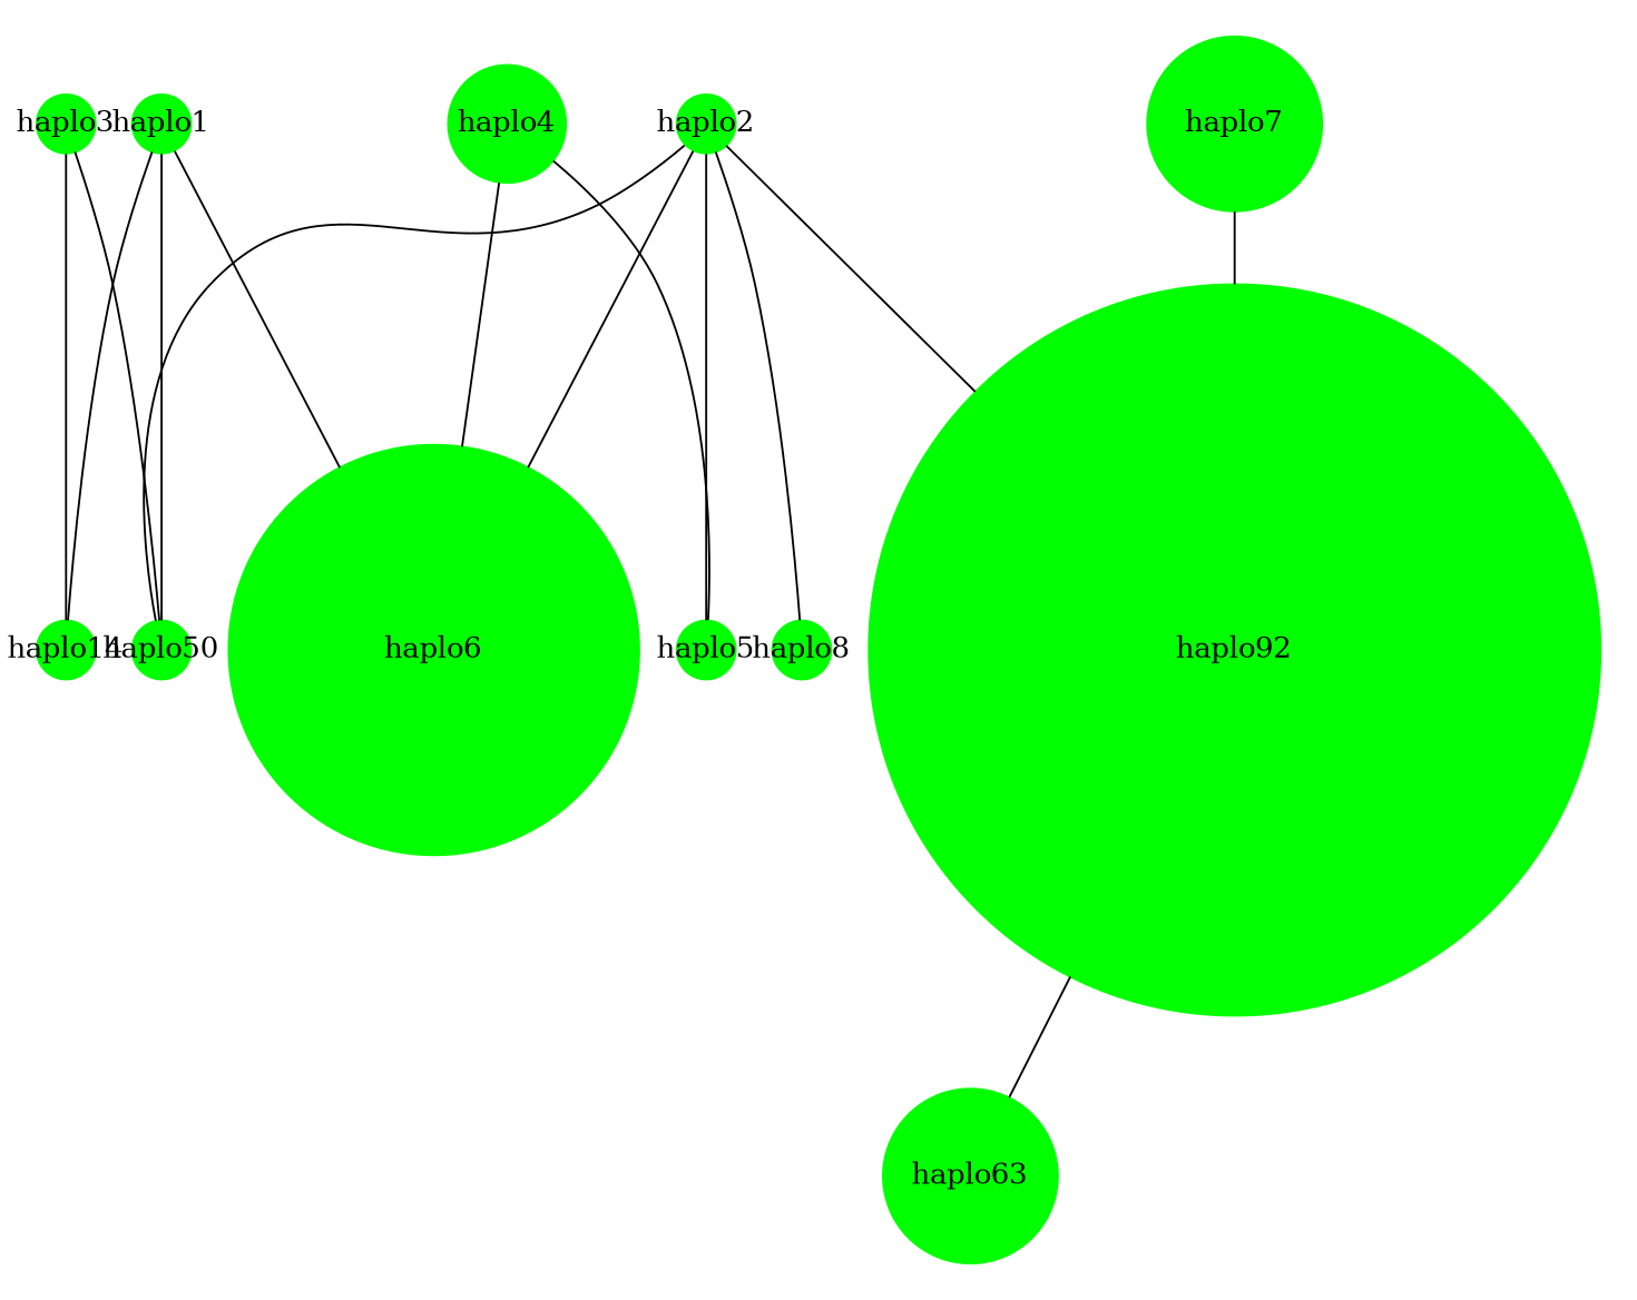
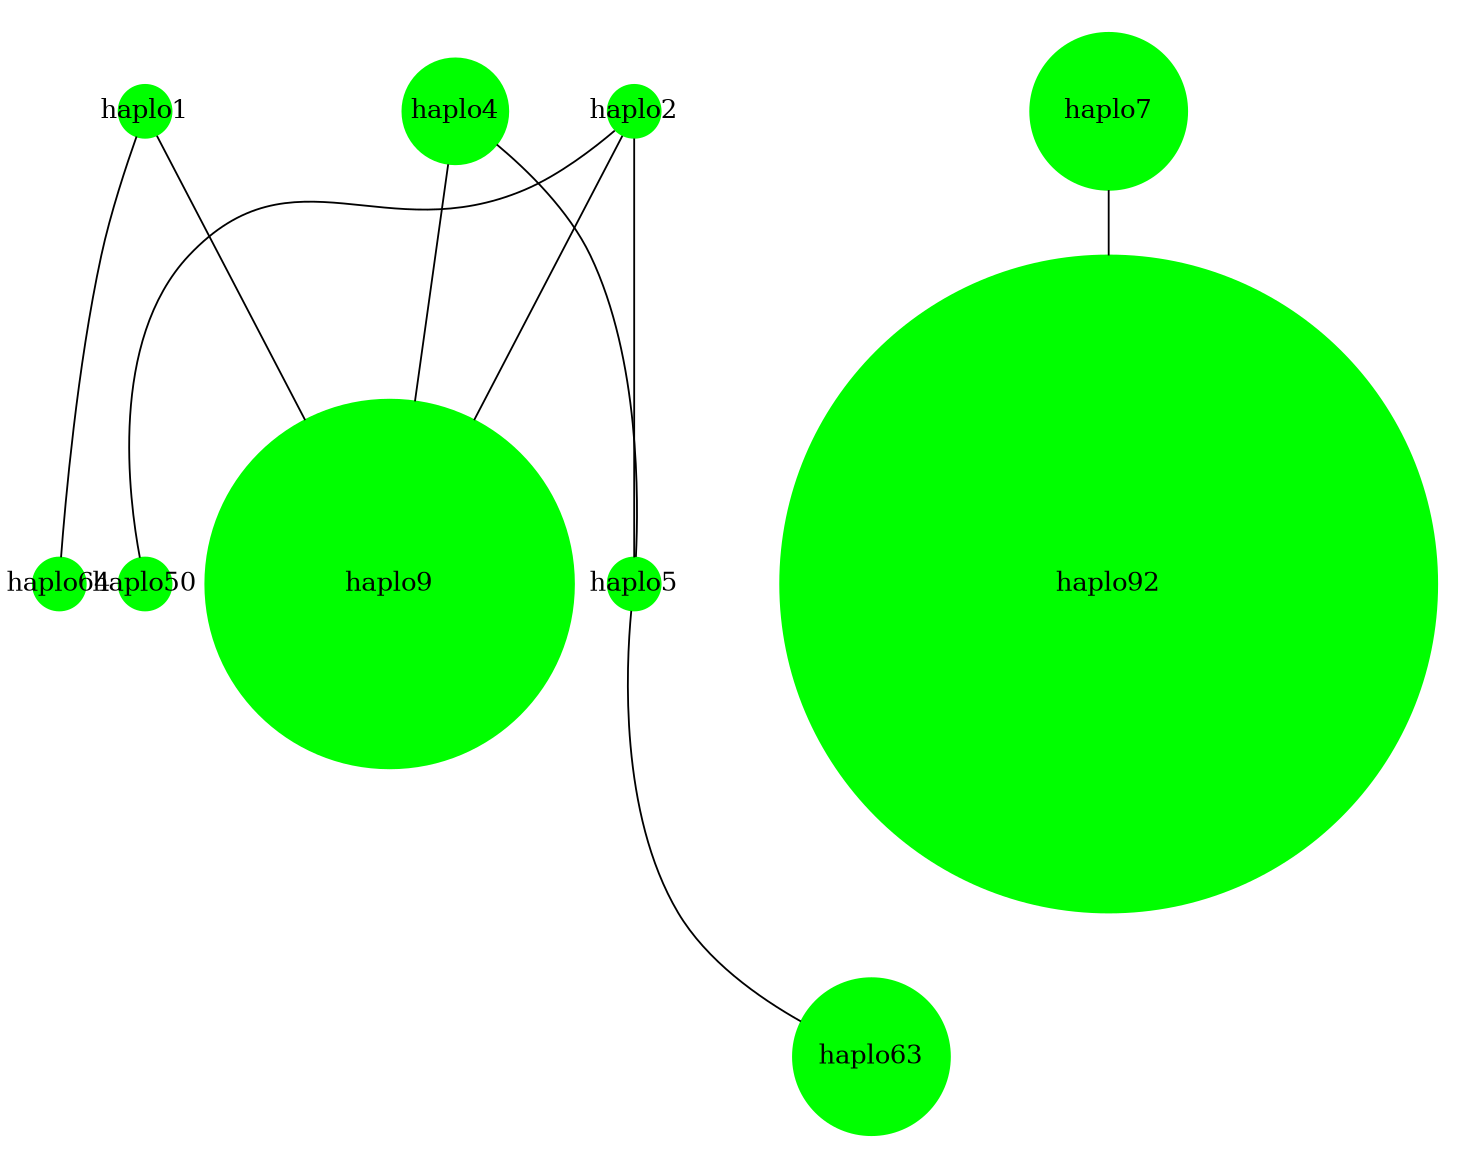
  graph {
    outputMode=nodesfirst
    node [color=green fixedsize=true shape=circle style=filled]
    haplo1 [height=0.4 width=0.4]
-   haplo6 [height=2.8000000000000003 width=2.8000000000000003]
+   haplo6 [height=2.8000000000000003 width=2.8000000000000003 label=haplo9]
    n3 [height=0.4 label=haplo50 width=0.4]
-   haplo14 [height=0.4 width=0.4]
+   haplo14 [height=0.4 width=0.4 label=haplo64]
    haplo2 [height=0.4 width=0.4]
    haplo5 [height=0.4 width=0.4]
-   haplo8 [height=0.4 width=0.4]
    n8 [height=5.0 label=haplo92 width=5.0]
    n9 [height=1.2000000000000002 label=haplo63 width=1.2000000000000002]
-   haplo3 [height=0.4 width=0.4]
    haplo4 [height=0.8 width=0.8]
    haplo7 [height=1.2000000000000002 width=1.2000000000000002]
    haplo1 -- haplo6
-   haplo1 -- n3
    haplo1 -- haplo14
    haplo2 -- haplo6
    haplo2 -- n3
    haplo2 -- haplo5
-   haplo2 -- haplo8
-   haplo2 -- n8
-   n8 -- n9
-   haplo3 -- n3
-   haplo3 -- haplo14
+   haplo5 -- n9
    haplo4 -- haplo6
    haplo4 -- haplo5
    haplo7 -- n8
  }
